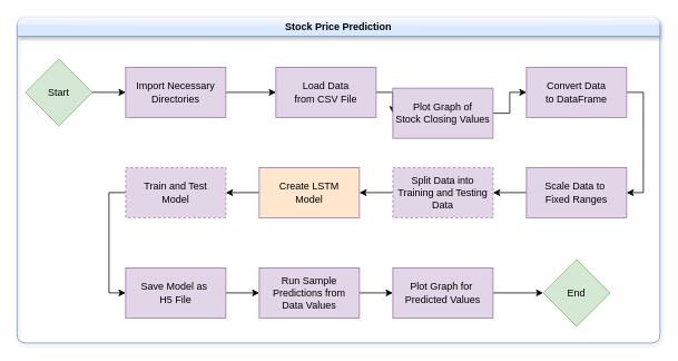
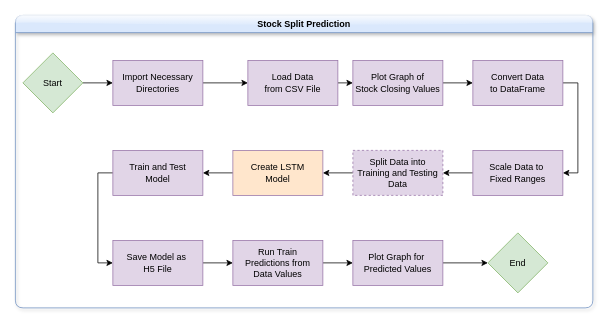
  <mxCell id="0" />
  <mxCell id="1" parent="0" />
  <mxCell id="2" style="edgeStyle=orthogonalEdgeStyle;rounded=0;orthogonalLoop=1;jettySize=auto;html=1;exitX=1;exitY=0.5;exitDx=0;exitDy=0;entryX=0;entryY=0.5;entryDx=0;entryDy=0;" edge="1" parent="1" source="3" target="5"><mxGeometry relative="1" as="geometry" /></mxCell>
  <mxCell id="3" value="Start" style="rhombus;whiteSpace=wrap;html=1;fillColor=#d5e8d4;strokeColor=#82b366;" vertex="1" parent="1"><mxGeometry x="30" y="70" width="80" height="80" as="geometry" /></mxCell>
  <mxCell id="4" style="edgeStyle=orthogonalEdgeStyle;rounded=0;orthogonalLoop=1;jettySize=auto;html=1;exitX=1;exitY=0.5;exitDx=0;exitDy=0;entryX=0;entryY=0.5;entryDx=0;entryDy=0;" edge="1" parent="1" source="5" target="7"><mxGeometry relative="1" as="geometry" /></mxCell>
  <mxCell id="5" value="Import Necessary&lt;br&gt;Directories" style="rounded=0;whiteSpace=wrap;html=1;fillColor=#e1d5e7;strokeColor=#9673a6;" vertex="1" parent="1"><mxGeometry x="150" y="80" width="120" height="60" as="geometry" /></mxCell>
  <mxCell id="6" style="edgeStyle=orthogonalEdgeStyle;rounded=0;orthogonalLoop=1;jettySize=auto;html=1;exitX=1;exitY=0.5;exitDx=0;exitDy=0;entryX=0;entryY=0.5;entryDx=0;entryDy=0;" edge="1" parent="1" source="7" target="9"><mxGeometry relative="1" as="geometry" /></mxCell>
  <mxCell id="7" value="Load Data&lt;br&gt;from CSV File" style="rounded=0;whiteSpace=wrap;html=1;fillColor=#e1d5e7;strokeColor=#9673a6;" vertex="1" parent="1"><mxGeometry x="330" y="80" width="120" height="60" as="geometry" /></mxCell>
  <mxCell id="8" style="edgeStyle=orthogonalEdgeStyle;rounded=0;orthogonalLoop=1;jettySize=auto;html=1;entryX=0;entryY=0.5;entryDx=0;entryDy=0;" edge="1" parent="1" source="9" target="11"><mxGeometry relative="1" as="geometry" /></mxCell>
- <mxCell id="9" value="Plot Graph of&lt;br&gt;Stock Closing Values" style="rounded=0;whiteSpace=wrap;html=1;fillColor=#e1d5e7;strokeColor=#9673a6;" vertex="1" parent="1"><mxGeometry x="470" y="105" width="120" height="60" as="geometry" /></mxCell>
+ <mxCell id="9" value="Plot Graph of&lt;br&gt;Stock Closing Values" style="rounded=0;whiteSpace=wrap;html=1;fillColor=#e1d5e7;strokeColor=#9673a6;" vertex="1" parent="1"><mxGeometry x="470" y="80" width="120" height="60" as="geometry" /></mxCell>
  <mxCell id="10" style="edgeStyle=orthogonalEdgeStyle;rounded=0;orthogonalLoop=1;jettySize=auto;html=1;exitX=1;exitY=0.5;exitDx=0;exitDy=0;entryX=1;entryY=0.5;entryDx=0;entryDy=0;" edge="1" parent="1" source="11" target="13"><mxGeometry relative="1" as="geometry" /></mxCell>
  <mxCell id="11" value="Convert Data&lt;br&gt;to DataFrame" style="rounded=0;whiteSpace=wrap;html=1;fillColor=#e1d5e7;strokeColor=#9673a6;" vertex="1" parent="1"><mxGeometry x="630" y="80" width="120" height="60" as="geometry" /></mxCell>
  <mxCell id="12" style="edgeStyle=orthogonalEdgeStyle;rounded=0;orthogonalLoop=1;jettySize=auto;html=1;exitX=0;exitY=0.5;exitDx=0;exitDy=0;entryX=1;entryY=0.5;entryDx=0;entryDy=0;" edge="1" parent="1" source="13" target="15"><mxGeometry relative="1" as="geometry" /></mxCell>
  <mxCell id="13" value="Scale Data to&amp;nbsp;&lt;br&gt;Fixed Ranges" style="rounded=0;whiteSpace=wrap;html=1;fillColor=#e1d5e7;strokeColor=#9673a6;" vertex="1" parent="1"><mxGeometry x="630" y="200" width="120" height="60" as="geometry" /></mxCell>
  <mxCell id="14" style="edgeStyle=orthogonalEdgeStyle;rounded=0;orthogonalLoop=1;jettySize=auto;html=1;exitX=0;exitY=0.5;exitDx=0;exitDy=0;entryX=1;entryY=0.5;entryDx=0;entryDy=0;" edge="1" parent="1" source="15" target="17"><mxGeometry relative="1" as="geometry" /></mxCell>
  <mxCell id="15" value="Split Data into&lt;br&gt;Training and Testing&lt;br&gt;Data" style="rounded=0;whiteSpace=wrap;html=1;fillColor=#e1d5e7;strokeColor=#9673a6;dashed=1;" vertex="1" parent="1"><mxGeometry x="470" y="200" width="120" height="60" as="geometry" /></mxCell>
  <mxCell id="16" style="edgeStyle=orthogonalEdgeStyle;rounded=0;orthogonalLoop=1;jettySize=auto;html=1;exitX=0;exitY=0.5;exitDx=0;exitDy=0;entryX=1;entryY=0.5;entryDx=0;entryDy=0;" edge="1" parent="1" source="17" target="19"><mxGeometry relative="1" as="geometry" /></mxCell>
  <mxCell id="17" value="Create LSTM&lt;br&gt;Model" style="rounded=0;whiteSpace=wrap;html=1;fillColor=#ffe6cc;strokeColor=#9673a6;" vertex="1" parent="1"><mxGeometry x="310" y="200" width="120" height="60" as="geometry" /></mxCell>
  <mxCell id="18" style="edgeStyle=orthogonalEdgeStyle;rounded=0;orthogonalLoop=1;jettySize=auto;html=1;exitX=0;exitY=0.5;exitDx=0;exitDy=0;entryX=0;entryY=0.5;entryDx=0;entryDy=0;" edge="1" parent="1" source="19" target="23"><mxGeometry relative="1" as="geometry" /></mxCell>
- <mxCell id="19" value="Train and Test &lt;br&gt;Model" style="rounded=0;whiteSpace=wrap;html=1;fillColor=#e1d5e7;strokeColor=#9673a6;dashed=1;" vertex="1" parent="1"><mxGeometry x="150" y="200" width="120" height="60" as="geometry" /></mxCell>
+ <mxCell id="19" value="Train and Test &lt;br&gt;Model" style="rounded=0;whiteSpace=wrap;html=1;fillColor=#e1d5e7;strokeColor=#9673a6;" vertex="1" parent="1"><mxGeometry x="150" y="200" width="120" height="60" as="geometry" /></mxCell>
  <mxCell id="20" style="edgeStyle=orthogonalEdgeStyle;rounded=0;orthogonalLoop=1;jettySize=auto;html=1;exitX=1;exitY=0.5;exitDx=0;exitDy=0;entryX=0;entryY=0.5;entryDx=0;entryDy=0;" edge="1" parent="1" source="21" target="25"><mxGeometry relative="1" as="geometry" /></mxCell>
- <mxCell id="21" value="Run Sample&lt;br&gt;Predictions from&lt;br&gt;Data Values" style="rounded=0;whiteSpace=wrap;html=1;fillColor=#e1d5e7;strokeColor=#9673a6;" vertex="1" parent="1"><mxGeometry x="310" y="320" width="120" height="60" as="geometry" /></mxCell>
+ <mxCell id="21" value="Run Train&lt;br&gt;Predictions from&lt;br&gt;Data Values" style="rounded=0;whiteSpace=wrap;html=1;fillColor=#e1d5e7;strokeColor=#9673a6;" vertex="1" parent="1"><mxGeometry x="310" y="320" width="120" height="60" as="geometry" /></mxCell>
  <mxCell id="22" style="edgeStyle=orthogonalEdgeStyle;rounded=0;orthogonalLoop=1;jettySize=auto;html=1;exitX=1;exitY=0.5;exitDx=0;exitDy=0;entryX=0;entryY=0.5;entryDx=0;entryDy=0;" edge="1" parent="1" source="23" target="21"><mxGeometry relative="1" as="geometry" /></mxCell>
  <mxCell id="23" value="Save Model as&amp;nbsp;&lt;br&gt;H5 File" style="rounded=0;whiteSpace=wrap;html=1;fillColor=#e1d5e7;strokeColor=#9673a6;" vertex="1" parent="1"><mxGeometry x="150" y="320" width="120" height="60" as="geometry" /></mxCell>
  <mxCell id="24" style="edgeStyle=orthogonalEdgeStyle;rounded=0;orthogonalLoop=1;jettySize=auto;html=1;exitX=1;exitY=0.5;exitDx=0;exitDy=0;entryX=0;entryY=0.5;entryDx=0;entryDy=0;" edge="1" parent="1" source="25" target="26"><mxGeometry relative="1" as="geometry" /></mxCell>
  <mxCell id="25" value="Plot Graph for&amp;nbsp;&lt;br&gt;Predicted Values" style="rounded=0;whiteSpace=wrap;html=1;fillColor=#e1d5e7;strokeColor=#9673a6;" vertex="1" parent="1"><mxGeometry x="470" y="320" width="120" height="60" as="geometry" /></mxCell>
  <mxCell id="26" value="End" style="rhombus;whiteSpace=wrap;html=1;fillColor=#d5e8d4;strokeColor=#82b366;" vertex="1" parent="1"><mxGeometry x="650" y="310" width="80" height="80" as="geometry" /></mxCell>
- <mxCell id="27" value="Stock Price Prediction" style="swimlane;whiteSpace=wrap;html=1;fillColor=#dae8fc;strokeColor=#6c8ebf;rounded=1;shadow=1;glass=1;" vertex="1" parent="1"><mxGeometry x="20" y="20" width="770" height="390" as="geometry" /></mxCell>
+ <mxCell id="27" value="Stock Split Prediction" style="swimlane;whiteSpace=wrap;html=1;fillColor=#dae8fc;strokeColor=#6c8ebf;rounded=1;shadow=1;glass=1;" vertex="1" parent="1"><mxGeometry x="20" y="20" width="770" height="390" as="geometry" /></mxCell>
